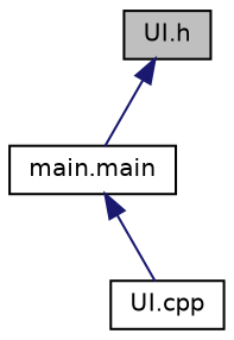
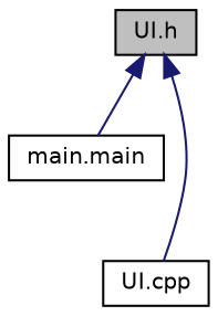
  digraph {
    fontname="DejaVu Sans"
    node [color=black fillcolor=white fontname="DejaVu Sans" fontsize=10 shape=record style=filled]
    edge [color=midnightblue dir=back fontname="DejaVu Sans" fontsize=10 labelfontname=Helvetica labelfontsize=10 style=solid]
    n1 [fillcolor=grey75 fontcolor=black height=0.2 label="UI.h" width=0.4]
    n2 [height=0.2 label="main.main" width=0.4]
    n3 [height=0.2 label="UI.cpp" width=0.4]
    n1 -> n2
-   n2 -> n3
+   n1 -> n3
  }
